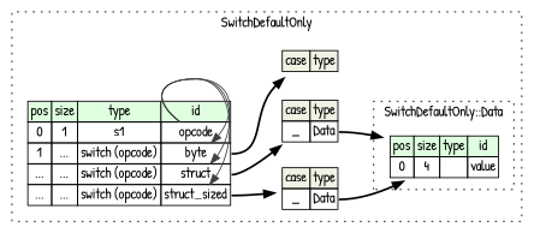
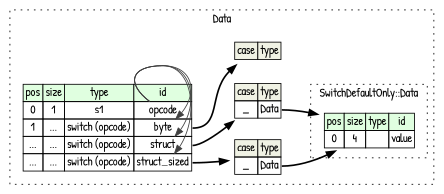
  digraph {
    rankdir=LR
    fontname="Patrick Hand"
    node [shape=plaintext fontname="Patrick Hand"]
    edge [tailport=opcode_type fontname="Patrick Hand" style=bold]
    n1 [label=<<TABLE BORDER="0" CELLBORDER="1" CELLSPACING="0"> 				<TR><TD BGCOLOR="#E0FFE0">pos</TD><TD BGCOLOR="#E0FFE0">size</TD><TD BGCOLOR="#E0FFE0">type</TD><TD BGCOLOR="#E0FFE0">id</TD></TR> 				<TR><TD PORT="value_pos">0</TD><TD PORT="value_size">4</TD><TD></TD><TD PORT="value_type">value</TD></TR> 			</TABLE>>]
    n2 [label=<<TABLE BORDER="0" CELLBORDER="1" CELLSPACING="0"> 			<TR><TD BGCOLOR="#E0FFE0">pos</TD><TD BGCOLOR="#E0FFE0">size</TD><TD BGCOLOR="#E0FFE0">type</TD><TD BGCOLOR="#E0FFE0">id</TD></TR> 			<TR><TD PORT="opcode_pos">0</TD><TD PORT="opcode_size">1</TD><TD>s1</TD><TD PORT="opcode_type">opcode</TD></TR> 			<TR><TD PORT="byte_pos">1</TD><TD PORT="byte_size">...</TD><TD>switch (opcode)</TD><TD PORT="byte_type">byte</TD></TR> 			<TR><TD PORT="struct_pos">...</TD><TD PORT="struct_size">...</TD><TD>switch (opcode)</TD><TD PORT="struct_type">struct</TD></TR> 			<TR><TD PORT="struct_sized_pos">...</TD><TD PORT="struct_sized_size">...</TD><TD>switch (opcode)</TD><TD PORT="struct_sized_type">struct_sized</TD></TR> 		</TABLE>>]
    n3 [label=<<TABLE BORDER="0" CELLBORDER="1" CELLSPACING="0"> 	<TR><TD BGCOLOR="#F0F2E4">case</TD><TD BGCOLOR="#F0F2E4">type</TD></TR> </TABLE>>]
    n4 [label=<<TABLE BORDER="0" CELLBORDER="1" CELLSPACING="0"> 	<TR><TD BGCOLOR="#F0F2E4">case</TD><TD BGCOLOR="#F0F2E4">type</TD></TR> 	<TR><TD>_</TD><TD PORT="case0">Data</TD></TR> </TABLE>>]
    n5 [label=<<TABLE BORDER="0" CELLBORDER="1" CELLSPACING="0"> 	<TR><TD BGCOLOR="#F0F2E4">case</TD><TD BGCOLOR="#F0F2E4">type</TD></TR> 	<TR><TD>_</TD><TD PORT="case0">Data</TD></TR> </TABLE>>]
    subgraph cluster_1 {
-     label=SwitchDefaultOnly
+     label=Data
      style=dotted
      n2
      n3
      n4
      n5
      subgraph cluster_2 {
        label="SwitchDefaultOnly::Data"
        style=dotted
        n1
      }
    }
    n2 -> n2 [color="#404040" headport=byte_type style=""]
    n2 -> n2 [color="#404040" headport=struct_type style=""]
    n2 -> n2 [color="#404040" headport=struct_sized_type style=""]
    n2 -> n3 [tailport=byte_type]
    n2 -> n4 [tailport=struct_type]
    n2 -> n5 [tailport=struct_sized_type]
    n4 -> n1 [tailport=case0]
    n5 -> n1 [tailport=case0]
  }
